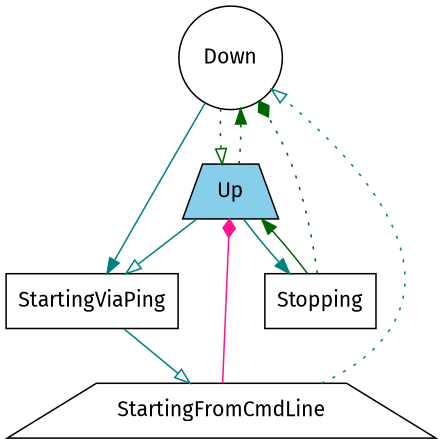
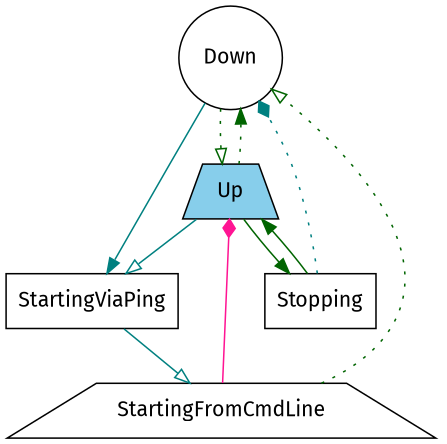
  digraph {
    fontname="Fira Sans"
    node [fillcolor=white fontname="Fira Sans" shape=trapezium style=filled]
    edge [arrowhead=onormal color=teal fontname="Fira Sans" style=solid]
    Down [shape=circle]
    Up [fillcolor=skyblue]
    StartingViaPing [shape=box]
    Stopping [shape=box]
    StartingFromCmdLine
    Down -> Up [color=darkgreen style=dotted]
    Down -> StartingViaPing [arrowhead=normal]
    Up -> Down [arrowhead=normal color=darkgreen style=dotted]
    Up -> StartingViaPing
-   Up -> Stopping [arrowhead=normal]
+   Up -> Stopping [arrowhead=normal color=darkgreen]
    StartingViaPing -> StartingFromCmdLine
-   Stopping -> Down [arrowhead=diamond color=darkgreen style=dotted]
+   Stopping -> Down [arrowhead=diamond style=dotted]
    Stopping -> Up [arrowhead=normal color=darkgreen]
-   StartingFromCmdLine -> Down [style=dotted]
+   StartingFromCmdLine -> Down [color=darkgreen style=dotted]
    StartingFromCmdLine -> Up [arrowhead=diamond color=deeppink]
  }
